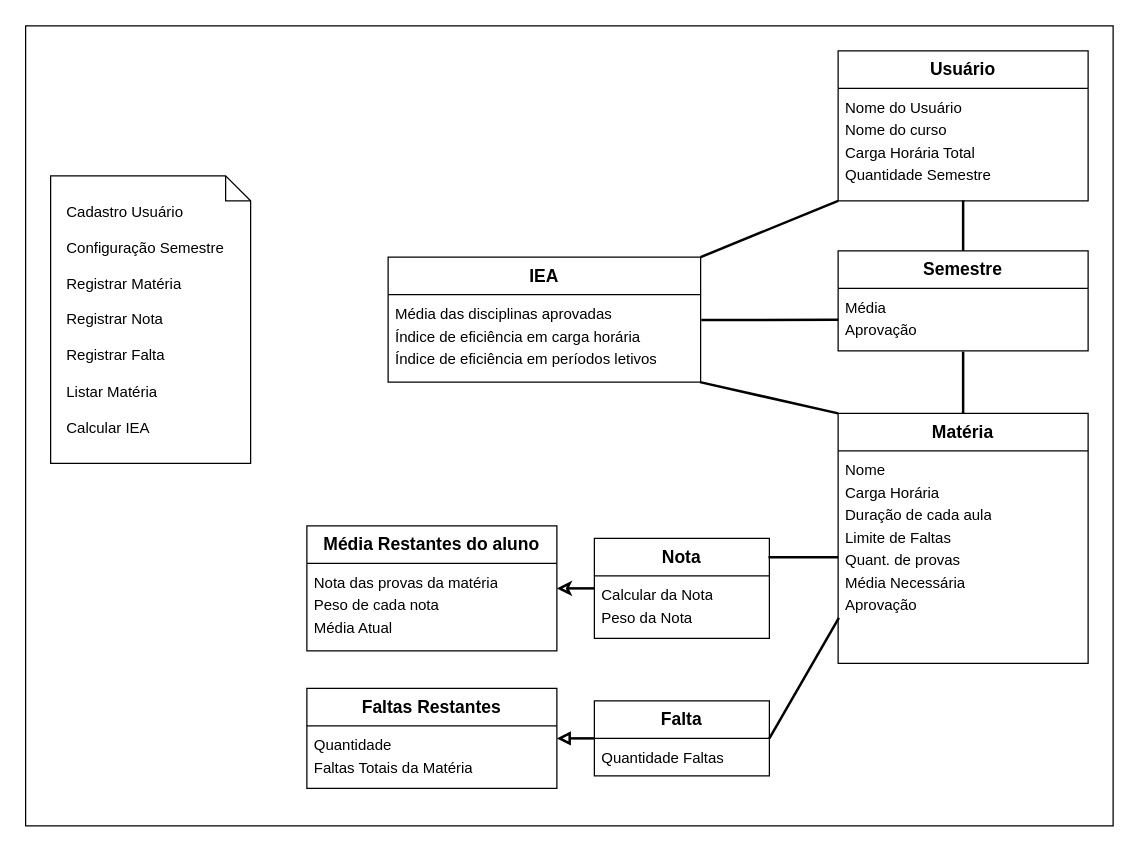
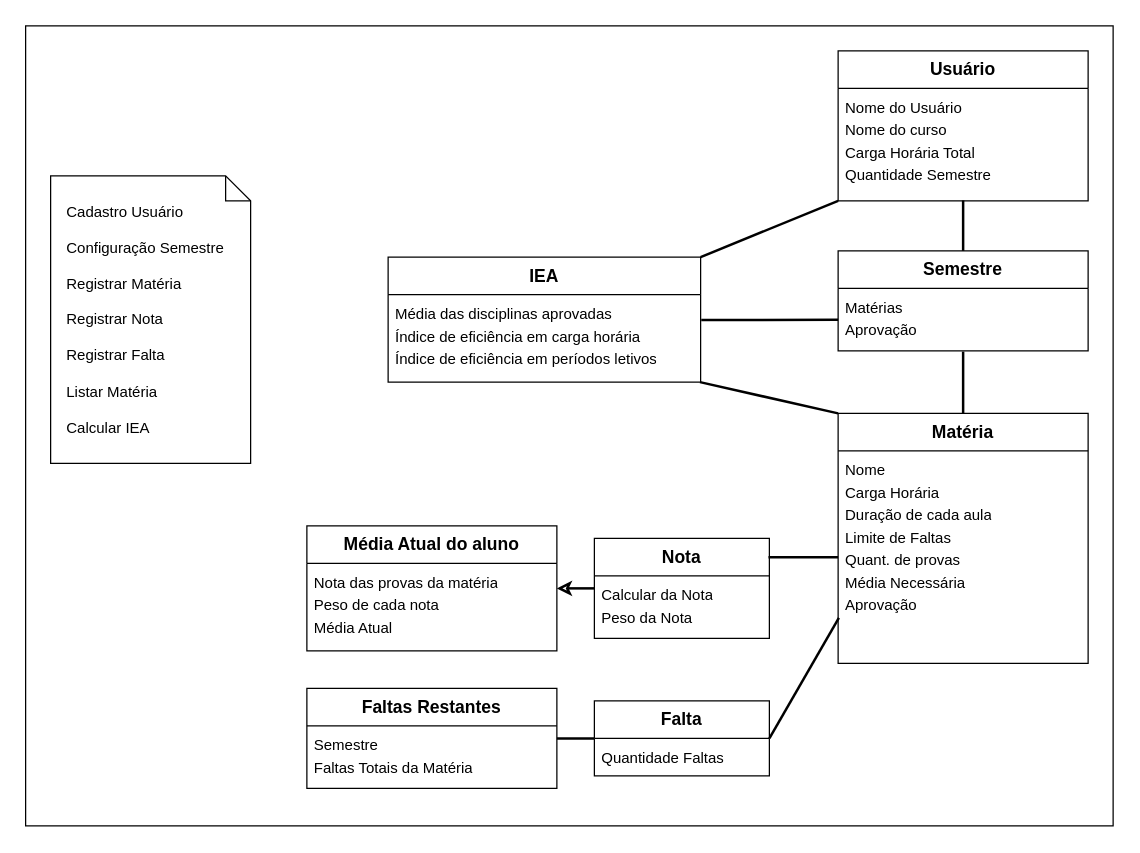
  <mxCell id="0" />
  <mxCell id="1" parent="0" />
  <mxCell id="2" value="" style="rounded=0;whiteSpace=wrap;html=1;fontFamily=Helvetica;fontSize=11;fontColor=default;labelBackgroundColor=default;" vertex="1" parent="1"><mxGeometry x="20" y="20" width="870" height="640" as="geometry" /></mxCell>
  <mxCell id="3" value="&lt;font style=&quot;font-size: 14px;&quot;&gt;&lt;b&gt;Usuário&lt;/b&gt;&lt;/font&gt;" style="swimlane;fontStyle=0;childLayout=stackLayout;horizontal=1;startSize=30;horizontalStack=0;resizeParent=1;resizeParentMax=0;resizeLast=0;collapsible=0;marginBottom=0;align=center;whiteSpace=wrap;html=1;" vertex="1" parent="1"><mxGeometry x="670" y="40" width="200" height="120" as="geometry" /></mxCell>
  <mxCell id="4" value="&lt;div style=&quot;line-height: 150%;&quot;&gt;Nome do Usuário&lt;br&gt;Nome do curso&lt;br&gt;Carga Horária Total&lt;br&gt;Quantidade Semestre&lt;/div&gt;" style="text;html=1;strokeColor=none;fillColor=none;spacingLeft=4;spacingRight=4;overflow=hidden;rotatable=0;points=[[0,0.5],[1,0.5]];portConstraint=eastwest;align=left;" vertex="1" parent="3"><mxGeometry y="30" width="200" height="90" as="geometry" /></mxCell>
  <mxCell id="5" value="&lt;font style=&quot;font-size: 14px;&quot;&gt;&lt;b&gt;Semestre&lt;/b&gt;&lt;/font&gt;" style="swimlane;fontStyle=0;childLayout=stackLayout;horizontal=1;startSize=30;horizontalStack=0;resizeParent=1;resizeParentMax=0;resizeLast=0;collapsible=0;marginBottom=0;align=center;whiteSpace=wrap;html=1;" vertex="1" parent="1"><mxGeometry x="670" y="200" width="200" height="80" as="geometry" /></mxCell>
- <mxCell id="6" value="&lt;div style=&quot;line-height: 150%;&quot;&gt;Média&lt;br&gt;Aprovação&lt;/div&gt;" style="text;html=1;strokeColor=none;fillColor=none;spacingLeft=4;spacingRight=4;overflow=hidden;rotatable=0;points=[[0,0.5],[1,0.5]];portConstraint=eastwest;align=left;" vertex="1" parent="5"><mxGeometry y="30" width="200" height="50" as="geometry" /></mxCell>
+ <mxCell id="6" value="&lt;div style=&quot;line-height: 150%;&quot;&gt;Matérias&lt;br&gt;Aprovação&lt;/div&gt;" style="text;html=1;strokeColor=none;fillColor=none;spacingLeft=4;spacingRight=4;overflow=hidden;rotatable=0;points=[[0,0.5],[1,0.5]];portConstraint=eastwest;align=left;" vertex="1" parent="5"><mxGeometry y="30" width="200" height="50" as="geometry" /></mxCell>
  <mxCell id="7" value="&lt;font style=&quot;font-size: 14px;&quot;&gt;&lt;b&gt;Matéria&lt;/b&gt;&lt;/font&gt;" style="swimlane;fontStyle=0;childLayout=stackLayout;horizontal=1;startSize=30;horizontalStack=0;resizeParent=1;resizeParentMax=0;resizeLast=0;collapsible=0;marginBottom=0;align=center;whiteSpace=wrap;html=1;verticalAlign=middle;spacingBottom=0;spacingTop=0;spacing=2;" vertex="1" parent="1"><mxGeometry x="670" y="330" width="200" height="200" as="geometry" /></mxCell>
  <mxCell id="8" value="&lt;div style=&quot;line-height: 150%;&quot;&gt;Nome&lt;br&gt;Carga Horária&lt;br&gt;Duração de cada aula&lt;br&gt;Limite de Faltas&lt;br&gt;Quant. de provas&lt;br&gt;Média Necessária&lt;br&gt;Aprovação&lt;/div&gt;" style="text;html=1;strokeColor=none;fillColor=none;spacingLeft=4;spacingRight=4;overflow=hidden;rotatable=0;points=[[0,0.5],[1,0.5]];portConstraint=eastwest;align=left;" vertex="1" parent="7"><mxGeometry y="30" width="200" height="170" as="geometry" /></mxCell>
  <mxCell id="9" value="&lt;font style=&quot;font-size: 14px;&quot;&gt;&lt;b&gt;IEA&lt;/b&gt;&lt;/font&gt;" style="swimlane;fontStyle=0;childLayout=stackLayout;horizontal=1;startSize=30;horizontalStack=0;resizeParent=1;resizeParentMax=0;resizeLast=0;collapsible=0;marginBottom=0;align=center;whiteSpace=wrap;html=1;" vertex="1" parent="1"><mxGeometry x="310" y="205" width="250" height="100" as="geometry" /></mxCell>
  <mxCell id="10" value="&lt;div style=&quot;line-height: 150%;&quot;&gt;Média das disciplinas aprovadas&lt;div&gt;Índice de eficiência em carga horária&lt;/div&gt;&lt;div&gt;Índice de eficiência em períodos letivos&lt;/div&gt;&lt;/div&gt;" style="text;html=1;strokeColor=none;fillColor=none;spacingLeft=4;spacingRight=4;overflow=hidden;rotatable=0;points=[[0,0.5],[1,0.5]];portConstraint=eastwest;align=left;" vertex="1" parent="9"><mxGeometry y="30" width="250" height="70" as="geometry" /></mxCell>
- <mxCell id="11" value="&lt;font style=&quot;font-size: 14px;&quot;&gt;&lt;b&gt;Média Restantes do aluno&lt;/b&gt;&lt;/font&gt;" style="swimlane;fontStyle=0;childLayout=stackLayout;horizontal=1;startSize=30;horizontalStack=0;resizeParent=1;resizeParentMax=0;resizeLast=0;collapsible=0;marginBottom=0;align=center;whiteSpace=wrap;html=1;" vertex="1" parent="1"><mxGeometry x="245" y="420" width="200" height="100" as="geometry" /></mxCell>
+ <mxCell id="11" value="&lt;font style=&quot;font-size: 14px;&quot;&gt;&lt;b&gt;Média Atual do aluno&lt;/b&gt;&lt;/font&gt;" style="swimlane;fontStyle=0;childLayout=stackLayout;horizontal=1;startSize=30;horizontalStack=0;resizeParent=1;resizeParentMax=0;resizeLast=0;collapsible=0;marginBottom=0;align=center;whiteSpace=wrap;html=1;" vertex="1" parent="1"><mxGeometry x="245" y="420" width="200" height="100" as="geometry" /></mxCell>
  <mxCell id="12" value="&lt;div style=&quot;line-height: 150%;&quot;&gt;Nota das provas da matéria&lt;br&gt;Peso de cada nota&lt;br&gt;Média Atual&lt;/div&gt;" style="text;html=1;strokeColor=none;fillColor=none;spacingLeft=4;spacingRight=4;overflow=hidden;rotatable=0;points=[[0,0.5],[1,0.5]];portConstraint=eastwest;align=left;" vertex="1" parent="11"><mxGeometry y="30" width="200" height="70" as="geometry" /></mxCell>
  <mxCell id="13" style="edgeStyle=orthogonalEdgeStyle;rounded=0;orthogonalLoop=1;jettySize=auto;html=1;exitX=0;exitY=0.5;exitDx=0;exitDy=0;entryX=1;entryY=0.5;entryDx=0;entryDy=0;strokeWidth=2;endArrow=classic;endFill=0;" edge="1" parent="1" source="14" target="11"><mxGeometry relative="1" as="geometry" /></mxCell>
  <mxCell id="14" value="&lt;font style=&quot;font-size: 14px;&quot;&gt;&lt;b&gt;Nota&lt;/b&gt;&lt;/font&gt;" style="swimlane;fontStyle=0;childLayout=stackLayout;horizontal=1;startSize=30;horizontalStack=0;resizeParent=1;resizeParentMax=0;resizeLast=0;collapsible=0;marginBottom=0;align=center;whiteSpace=wrap;html=1;" vertex="1" parent="1"><mxGeometry x="475" y="430" width="140" height="80" as="geometry" /></mxCell>
  <mxCell id="15" value="&lt;div style=&quot;line-height: 150%;&quot;&gt;Calcular da Nota&lt;br&gt;Peso da Nota&lt;/div&gt;" style="text;html=1;strokeColor=none;fillColor=none;spacingLeft=4;spacingRight=4;overflow=hidden;rotatable=0;points=[[0,0.5],[1,0.5]];portConstraint=eastwest;align=left;" vertex="1" parent="14"><mxGeometry y="30" width="140" height="50" as="geometry" /></mxCell>
  <mxCell id="16" value="&lt;font style=&quot;font-size: 14px;&quot;&gt;&lt;b&gt;Faltas Restantes&lt;/b&gt;&lt;/font&gt;" style="swimlane;fontStyle=0;childLayout=stackLayout;horizontal=1;startSize=30;horizontalStack=0;resizeParent=1;resizeParentMax=0;resizeLast=0;collapsible=0;marginBottom=0;align=center;whiteSpace=wrap;html=1;" vertex="1" parent="1"><mxGeometry x="245" y="550" width="200" height="80" as="geometry" /></mxCell>
- <mxCell id="17" value="&lt;div style=&quot;line-height: 150%;&quot;&gt;Quantidade&lt;br&gt;Faltas Totais da Matéria&lt;/div&gt;" style="text;html=1;strokeColor=none;fillColor=none;spacingLeft=4;spacingRight=4;overflow=hidden;rotatable=0;points=[[0,0.5],[1,0.5]];portConstraint=eastwest;align=left;" vertex="1" parent="16"><mxGeometry y="30" width="200" height="50" as="geometry" /></mxCell>
- <mxCell id="18" style="edgeStyle=orthogonalEdgeStyle;rounded=0;orthogonalLoop=1;jettySize=auto;html=1;exitX=0;exitY=0.5;exitDx=0;exitDy=0;entryX=1;entryY=0.5;entryDx=0;entryDy=0;endArrow=block;endFill=0;strokeWidth=2;" edge="1" parent="1" source="19" target="16"><mxGeometry relative="1" as="geometry" /></mxCell>
+ <mxCell id="17" value="&lt;div style=&quot;line-height: 150%;&quot;&gt;Semestre&lt;br&gt;Faltas Totais da Matéria&lt;/div&gt;" style="text;html=1;strokeColor=none;fillColor=none;spacingLeft=4;spacingRight=4;overflow=hidden;rotatable=0;points=[[0,0.5],[1,0.5]];portConstraint=eastwest;align=left;" vertex="1" parent="16"><mxGeometry y="30" width="200" height="50" as="geometry" /></mxCell>
+ <mxCell id="18" style="edgeStyle=orthogonalEdgeStyle;rounded=0;orthogonalLoop=1;jettySize=auto;html=1;exitX=0;exitY=0.5;exitDx=0;exitDy=0;entryX=1;entryY=0.5;entryDx=0;entryDy=0;endArrow=none;endFill=0;strokeWidth=2;" edge="1" parent="1" source="19" target="16"><mxGeometry relative="1" as="geometry" /></mxCell>
  <mxCell id="19" value="&lt;font style=&quot;font-size: 14px;&quot;&gt;&lt;b&gt;Falta&lt;/b&gt;&lt;/font&gt;" style="swimlane;fontStyle=0;childLayout=stackLayout;horizontal=1;startSize=30;horizontalStack=0;resizeParent=1;resizeParentMax=0;resizeLast=0;collapsible=0;marginBottom=0;align=center;whiteSpace=wrap;html=1;" vertex="1" parent="1"><mxGeometry x="475" y="560" width="140" height="60" as="geometry" /></mxCell>
  <mxCell id="20" value="&lt;div style=&quot;line-height: 150%;&quot;&gt;Quantidade Faltas&lt;/div&gt;" style="text;html=1;strokeColor=none;fillColor=none;spacingLeft=4;spacingRight=4;overflow=hidden;rotatable=0;points=[[0,0.5],[1,0.5]];portConstraint=eastwest;align=left;" vertex="1" parent="19"><mxGeometry y="30" width="140" height="30" as="geometry" /></mxCell>
  <mxCell id="21" value="&lt;span style=&quot;&quot;&gt;Cadastro Usuário&lt;/span&gt;&lt;div&gt;&lt;span style=&quot;&quot;&gt;&lt;br&gt;&lt;/span&gt;&lt;/div&gt;&lt;div&gt;&lt;span style=&quot;&quot;&gt;Configuração Semestre&lt;/span&gt;&lt;span style=&quot;&quot;&gt;&lt;/span&gt;&lt;/div&gt;&lt;div&gt;&lt;span style=&quot;&quot;&gt;&lt;br&gt;&lt;/span&gt;&lt;/div&gt;&lt;div&gt;&lt;span style=&quot;&quot;&gt;Registrar Matéria&lt;/span&gt;&lt;span style=&quot;&quot;&gt;&lt;/span&gt;&lt;/div&gt;&lt;div&gt;&lt;span style=&quot;&quot;&gt;&lt;br&gt;&lt;/span&gt;&lt;/div&gt;&lt;div&gt;&lt;span style=&quot;&quot;&gt;Registrar Nota&lt;/span&gt;&lt;span style=&quot;&quot;&gt;&lt;/span&gt;&lt;/div&gt;&lt;div&gt;&lt;span style=&quot;&quot;&gt;&lt;br&gt;&lt;/span&gt;&lt;/div&gt;&lt;div&gt;&lt;span style=&quot;&quot;&gt;Registrar Falta&lt;/span&gt;&lt;span style=&quot;&quot;&gt;&lt;/span&gt;&lt;/div&gt;&lt;div&gt;&lt;span style=&quot;&quot;&gt;&lt;br&gt;&lt;/span&gt;&lt;/div&gt;&lt;div&gt;&lt;span style=&quot;&quot;&gt;Listar Matéria&lt;/span&gt;&lt;span style=&quot;&quot;&gt;&lt;/span&gt;&lt;/div&gt;&lt;div&gt;&lt;span style=&quot;&quot;&gt;&lt;br&gt;&lt;/span&gt;&lt;/div&gt;&lt;div&gt;&lt;span style=&quot;&quot;&gt;Calcular IEA&lt;/span&gt;&lt;span style=&quot;&quot;&gt;&lt;/span&gt;&lt;/div&gt;" style="shape=note;size=20;whiteSpace=wrap;html=1;align=left;labelPosition=center;verticalLabelPosition=middle;verticalAlign=middle;spacingLeft=11;" vertex="1" parent="1"><mxGeometry x="40" y="140" width="160" height="230" as="geometry" /></mxCell>
  <mxCell id="22" style="shape=connector;rounded=0;orthogonalLoop=1;jettySize=auto;html=1;exitX=0;exitY=0.5;exitDx=0;exitDy=0;entryX=0.995;entryY=0.188;entryDx=0;entryDy=0;entryPerimeter=0;strokeColor=default;strokeWidth=2;align=center;verticalAlign=middle;fontFamily=Helvetica;fontSize=11;fontColor=default;labelBackgroundColor=default;endArrow=none;endFill=0;" edge="1" parent="1" source="8" target="14"><mxGeometry relative="1" as="geometry" /></mxCell>
  <mxCell id="23" style="shape=connector;rounded=0;orthogonalLoop=1;jettySize=auto;html=1;exitX=1;exitY=0.5;exitDx=0;exitDy=0;entryX=0.003;entryY=0.786;entryDx=0;entryDy=0;entryPerimeter=0;strokeColor=default;strokeWidth=2;align=center;verticalAlign=middle;fontFamily=Helvetica;fontSize=11;fontColor=default;labelBackgroundColor=default;endArrow=none;endFill=0;" edge="1" parent="1" source="19" target="8"><mxGeometry relative="1" as="geometry" /></mxCell>
  <mxCell id="24" style="shape=connector;rounded=0;orthogonalLoop=1;jettySize=auto;html=1;exitX=0;exitY=0;exitDx=0;exitDy=0;entryX=0.998;entryY=1;entryDx=0;entryDy=0;entryPerimeter=0;strokeColor=default;strokeWidth=2;align=center;verticalAlign=middle;fontFamily=Helvetica;fontSize=11;fontColor=default;labelBackgroundColor=default;endArrow=none;endFill=0;" edge="1" parent="1" source="7" target="10"><mxGeometry relative="1" as="geometry"><mxPoint x="696" y="450" as="sourcePoint" /><mxPoint x="640" y="450" as="targetPoint" /></mxGeometry></mxCell>
  <mxCell id="25" style="shape=connector;rounded=0;orthogonalLoop=1;jettySize=auto;html=1;exitX=1;exitY=0;exitDx=0;exitDy=0;entryX=0;entryY=1;entryDx=0;entryDy=0;entryPerimeter=0;strokeColor=default;strokeWidth=2;align=center;verticalAlign=middle;fontFamily=Helvetica;fontSize=11;fontColor=default;labelBackgroundColor=default;endArrow=none;endFill=0;" edge="1" parent="1" source="9" target="4"><mxGeometry relative="1" as="geometry"><mxPoint x="679" y="227" as="sourcePoint" /><mxPoint x="570" y="150" as="targetPoint" /></mxGeometry></mxCell>
  <mxCell id="26" style="shape=connector;rounded=0;orthogonalLoop=1;jettySize=auto;html=1;exitX=0;exitY=0.5;exitDx=0;exitDy=0;entryX=1.002;entryY=0.291;entryDx=0;entryDy=0;entryPerimeter=0;strokeColor=default;strokeWidth=2;align=center;verticalAlign=middle;fontFamily=Helvetica;fontSize=11;fontColor=default;labelBackgroundColor=default;endArrow=none;endFill=0;" edge="1" parent="1" source="6" target="10"><mxGeometry relative="1" as="geometry" /></mxCell>
  <mxCell id="27" style="edgeStyle=orthogonalEdgeStyle;shape=connector;rounded=0;orthogonalLoop=1;jettySize=auto;html=1;exitX=0.5;exitY=0;exitDx=0;exitDy=0;entryX=0.5;entryY=1.012;entryDx=0;entryDy=0;entryPerimeter=0;strokeColor=default;strokeWidth=2;align=center;verticalAlign=middle;fontFamily=Helvetica;fontSize=11;fontColor=default;labelBackgroundColor=default;endArrow=none;endFill=0;" edge="1" parent="1" source="7" target="6"><mxGeometry relative="1" as="geometry" /></mxCell>
  <mxCell id="28" style="edgeStyle=orthogonalEdgeStyle;shape=connector;rounded=0;orthogonalLoop=1;jettySize=auto;html=1;exitX=0.5;exitY=0;exitDx=0;exitDy=0;entryX=0.5;entryY=0.996;entryDx=0;entryDy=0;entryPerimeter=0;strokeColor=default;strokeWidth=2;align=center;verticalAlign=middle;fontFamily=Helvetica;fontSize=11;fontColor=default;labelBackgroundColor=default;endArrow=none;endFill=0;" edge="1" parent="1" source="5" target="4"><mxGeometry relative="1" as="geometry" /></mxCell>
